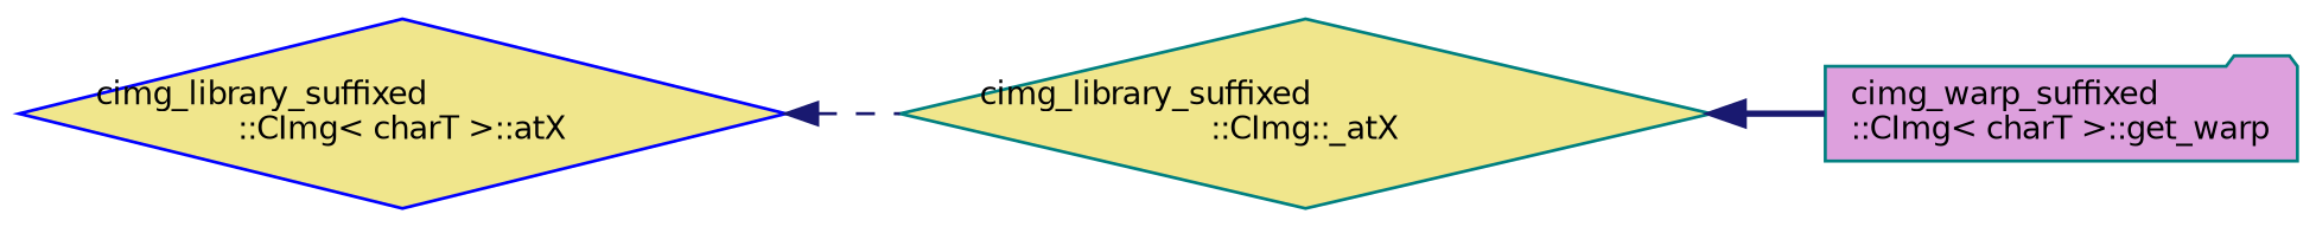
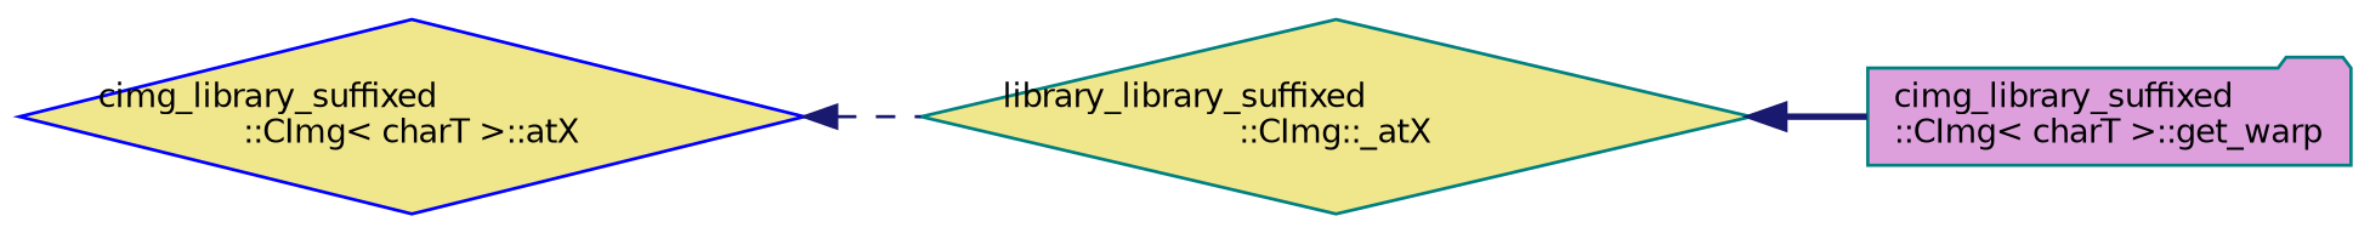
  digraph {
    rankdir=LR
    node [color=teal fillcolor=khaki fontname=Helvetica fontsize=10 shape=diamond style=filled]
    edge [color=midnightblue dir=back fontname=Helvetica fontsize=10 labelfontname=Helvetica labelfontsize=10]
-   n1 [fontcolor=black height=0.2 label="cimg_library_suffixed\l::CImg::_atX" width=0.4]
-   n2 [fillcolor=plum height=0.2 label="cimg_warp_suffixed\l::CImg\< charT \>::get_warp" shape=folder width=0.4]
+   n1 [fontcolor=black height=0.2 label="library_library_suffixed\l::CImg::_atX" width=0.4]
+   n2 [fillcolor=plum height=0.2 label="cimg_library_suffixed\l::CImg\< charT \>::get_warp" shape=folder width=0.4]
    n3 [color=blue height=0.2 label="cimg_library_suffixed\l::CImg\< charT \>::atX" width=0.4]
    n1 -> n2 [style=bold]
    n3 -> n1 [style=dashed]
  }
